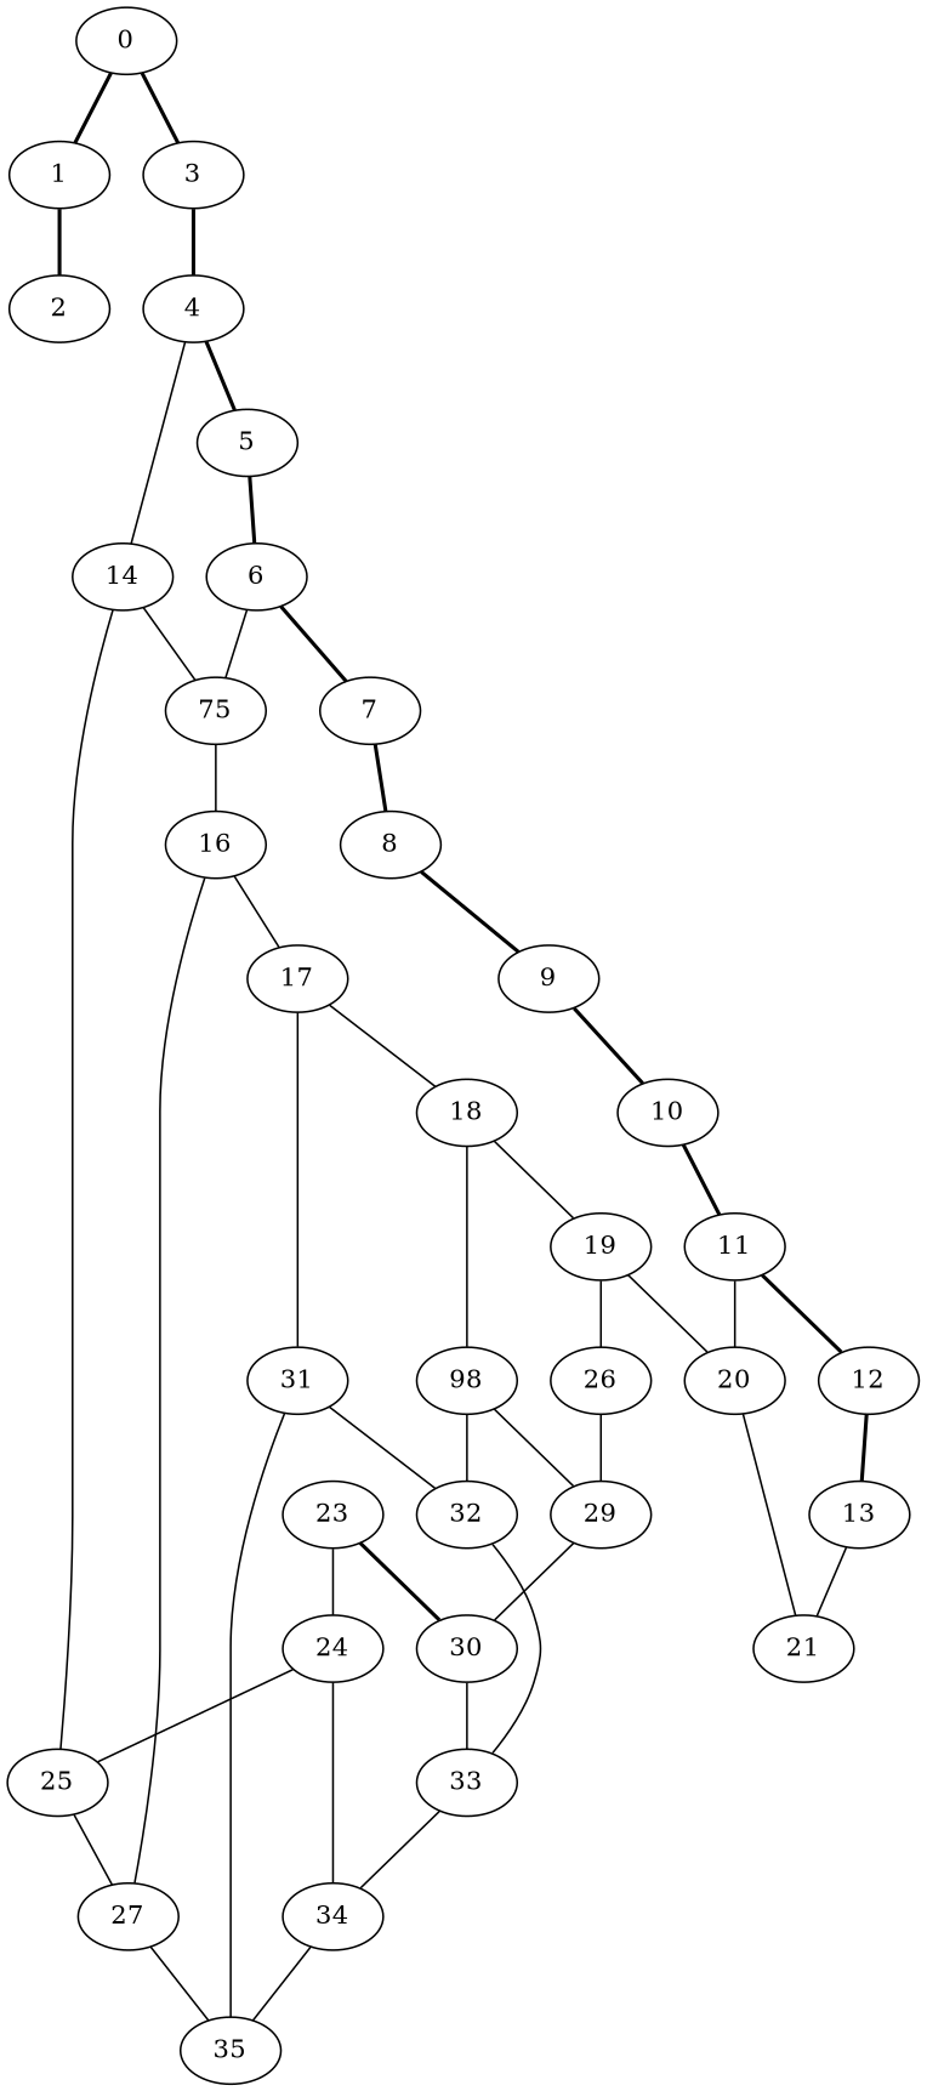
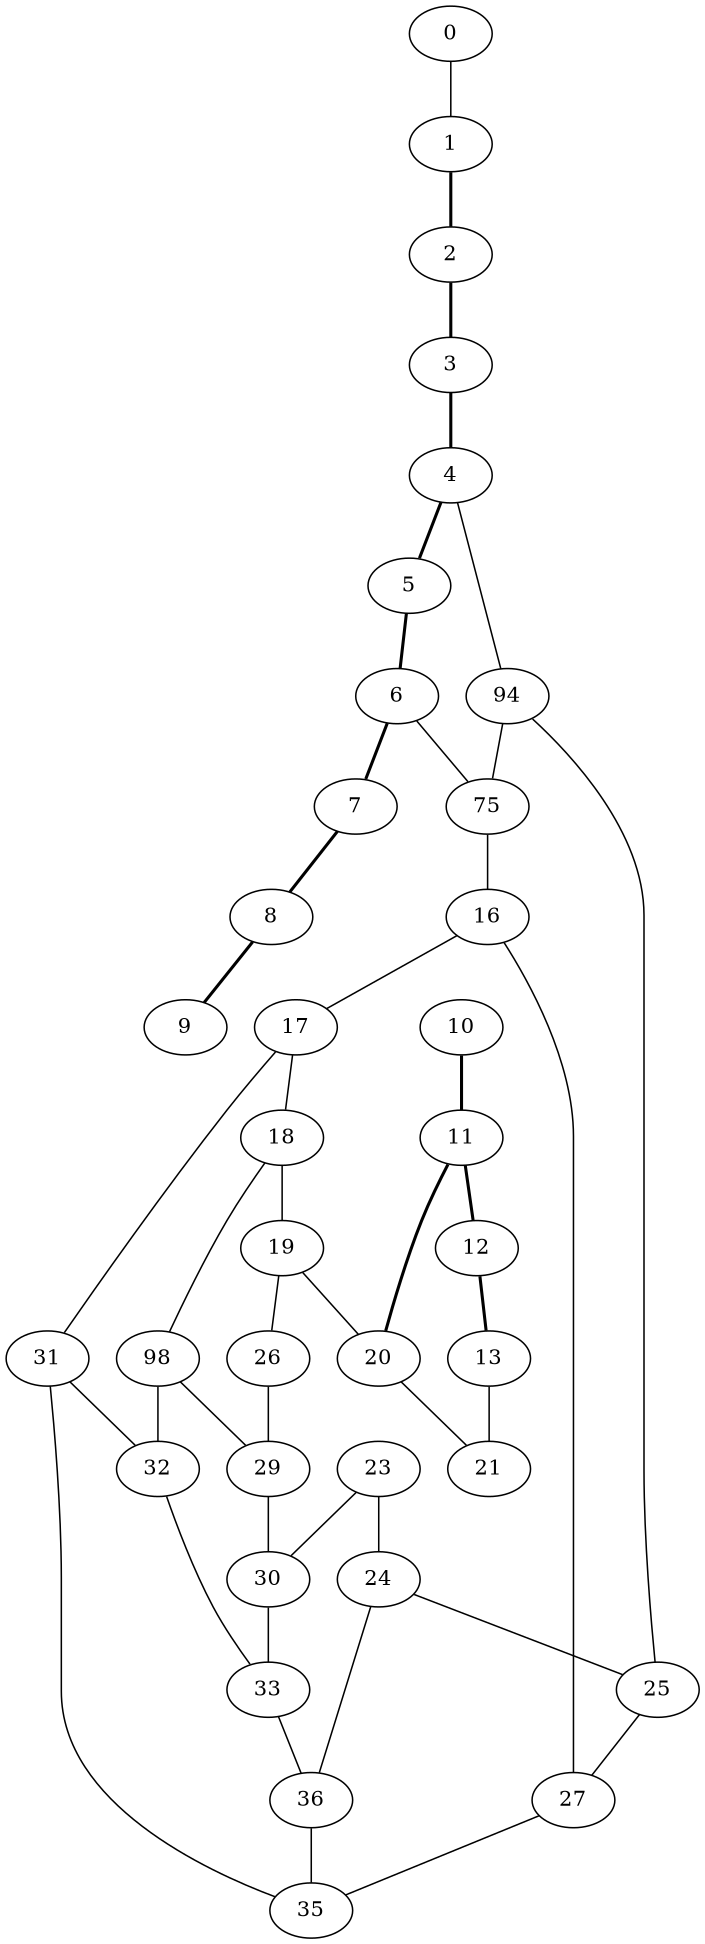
  graph {
    0
    1
    2
    13
    21
    3
    4
    5
-   14
+   14 [label=94]
    6
    n11 [label=75]
    25
    7
    16
    27
    8
    9
    17
    10
    11
    12
    20
    35
    18
    31
    19
    n27 [label=98]
    32
    26
    29
    33
    30
    23
    24
-   34
-   0 -- 1 [style=bold]
+   34 [label=36]
+   0 -- 1 [style=solid]
    1 -- 2 [style=bold]
-   0 -- 3 [style=bold]
+   2 -- 3 [style=bold]
    13 -- 21
    3 -- 4 [style=bold]
    4 -- 5 [style=bold]
    4 -- 14
    5 -- 6 [style=bold]
    14 -- n11
    14 -- 25
    6 -- n11
    6 -- 7 [style=bold]
    n11 -- 16
    25 -- 27
    7 -- 8 [style=bold]
    16 -- 27
    16 -- 17
    27 -- 35
    8 -- 9 [style=bold]
-   9 -- 10 [style=bold]
    17 -- 18
    17 -- 31
    10 -- 11 [style=bold]
    11 -- 12 [style=bold]
-   11 -- 20
+   11 -- 20 [style=bold]
    12 -- 13 [style=bold]
    20 -- 21
    18 -- 19
    18 -- n27
    31 -- 35
    31 -- 32
    19 -- 20
    19 -- 26
    n27 -- 32
    n27 -- 29
    32 -- 33
    26 -- 29
    29 -- 30
    33 -- 34
    30 -- 33
-   23 -- 30 [style=bold]
+   23 -- 30
    23 -- 24
    24 -- 25
    24 -- 34
    34 -- 35
  }
